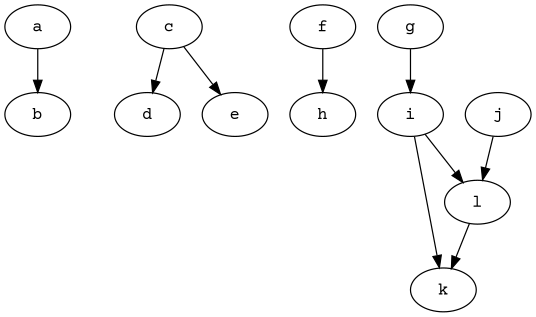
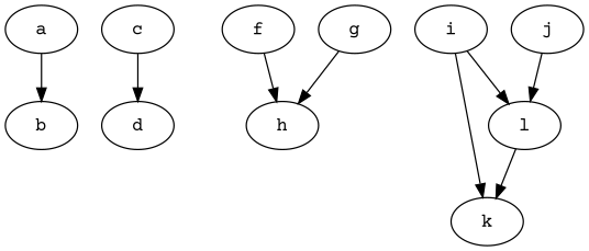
  strict digraph {
    fontname="Courier Prime"
    node [fontname="Courier Prime"]
    edge [fontname="Courier Prime"]
    a
    b
    c
    d
-   e
    f
    h
    g
    i
    k
    l
    j
    a -> b
    c -> d
-   c -> e
    f -> h
-   g -> i
+   g -> h
    i -> k
    i -> l
    l -> k
    j -> l
  }
